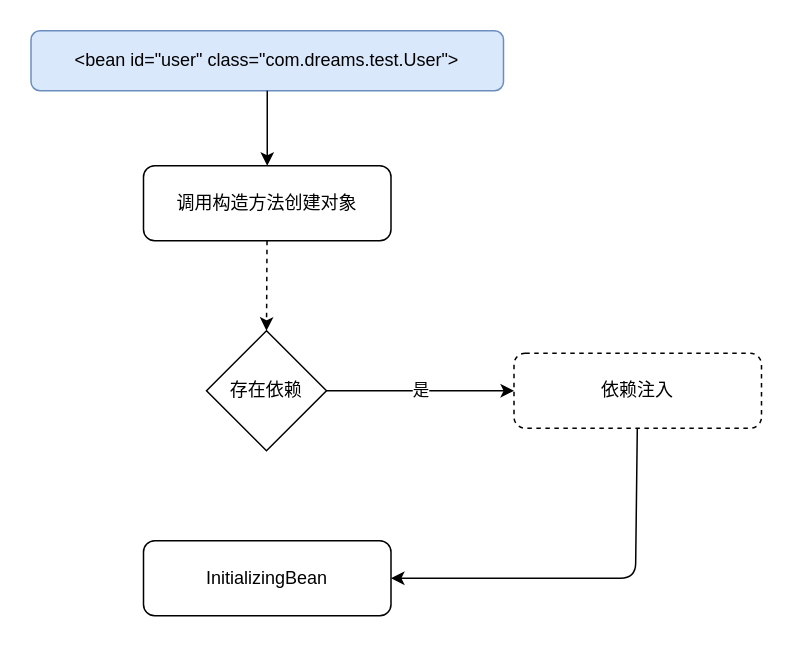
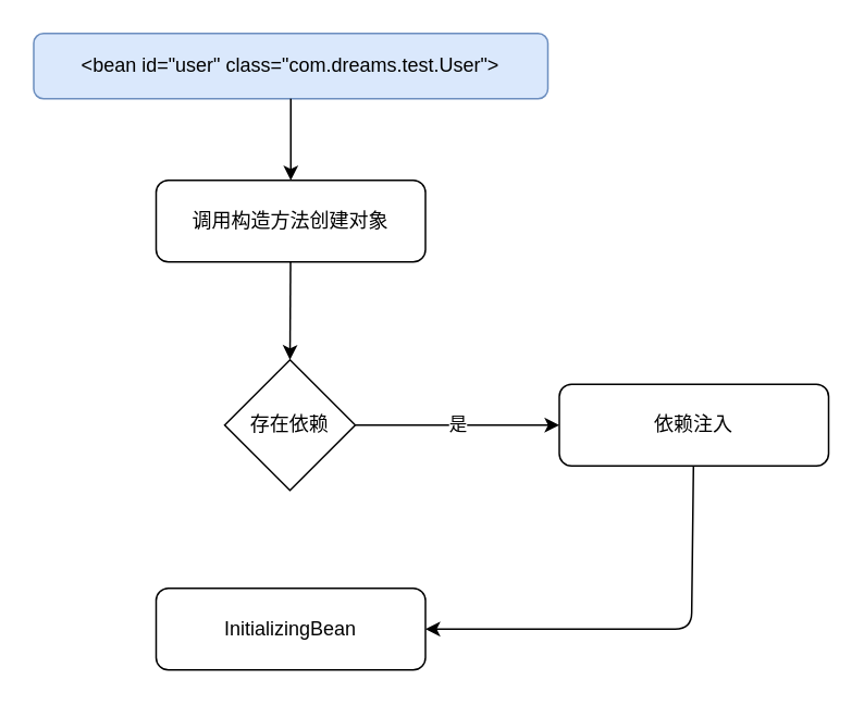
  <mxCell id="0" />
  <mxCell id="1" parent="0" />
  <mxCell id="2" value="调用构造方法创建对象" style="rounded=1;whiteSpace=wrap;html=1;" vertex="1" parent="1"><mxGeometry x="95" y="110" width="165" height="50" as="geometry" /></mxCell>
  <mxCell id="3" value="&amp;lt;bean id=&quot;user&quot; class=&quot;com.dreams.test.User&quot;&amp;gt;" style="rounded=1;whiteSpace=wrap;html=1;fillColor=#dae8fc;strokeColor=#6c8ebf;" vertex="1" parent="1"><mxGeometry x="20" y="20" width="315" height="40" as="geometry" /></mxCell>
- <mxCell id="4" value="依赖注入" style="rounded=1;whiteSpace=wrap;html=1;dashed=1;" vertex="1" parent="1"><mxGeometry x="342" y="235" width="165" height="50" as="geometry" /></mxCell>
+ <mxCell id="4" value="依赖注入" style="rounded=1;whiteSpace=wrap;html=1;" vertex="1" parent="1"><mxGeometry x="342" y="235" width="165" height="50" as="geometry" /></mxCell>
  <mxCell id="5" value="存在依赖" style="rhombus;whiteSpace=wrap;html=1;" vertex="1" parent="1"><mxGeometry x="137" y="220" width="80" height="80" as="geometry" /></mxCell>
  <mxCell id="6" value="是" style="endArrow=classic;html=1;" edge="1" parent="1" source="5" target="4"><mxGeometry width="50" height="50" relative="1" as="geometry"><mxPoint x="212" y="262" as="sourcePoint" /><mxPoint x="202" y="290" as="targetPoint" /></mxGeometry></mxCell>
  <mxCell id="7" value="InitializingBean" style="rounded=1;whiteSpace=wrap;html=1;" vertex="1" parent="1"><mxGeometry x="95" y="360" width="165" height="50" as="geometry" /></mxCell>
- <mxCell id="8" value="" style="endArrow=classic;html=1;entryX=0.5;entryY=0;entryDx=0;entryDy=0;dashed=1;" edge="1" parent="1" source="2" target="5"><mxGeometry width="50" height="50" relative="1" as="geometry"><mxPoint x="152" y="340" as="sourcePoint" /><mxPoint x="202" y="290" as="targetPoint" /></mxGeometry></mxCell>
+ <mxCell id="8" value="" style="endArrow=classic;html=1;entryX=0.5;entryY=0;entryDx=0;entryDy=0;" edge="1" parent="1" source="2" target="5"><mxGeometry width="50" height="50" relative="1" as="geometry"><mxPoint x="152" y="340" as="sourcePoint" /><mxPoint x="202" y="290" as="targetPoint" /></mxGeometry></mxCell>
  <mxCell id="9" value="" style="endArrow=classic;html=1;exitX=0.5;exitY=1;exitDx=0;exitDy=0;" edge="1" parent="1" source="3" target="2"><mxGeometry width="50" height="50" relative="1" as="geometry"><mxPoint x="152" y="340" as="sourcePoint" /><mxPoint x="202" y="290" as="targetPoint" /></mxGeometry></mxCell>
  <mxCell id="10" value="" style="endArrow=classic;html=1;entryX=1;entryY=0.5;entryDx=0;entryDy=0;" edge="1" parent="1" source="4" target="7"><mxGeometry width="50" height="50" relative="1" as="geometry"><mxPoint x="322.353" y="310" as="sourcePoint" /><mxPoint x="322" y="370" as="targetPoint" /><Array as="points"><mxPoint x="423" y="385" /></Array></mxGeometry></mxCell>
